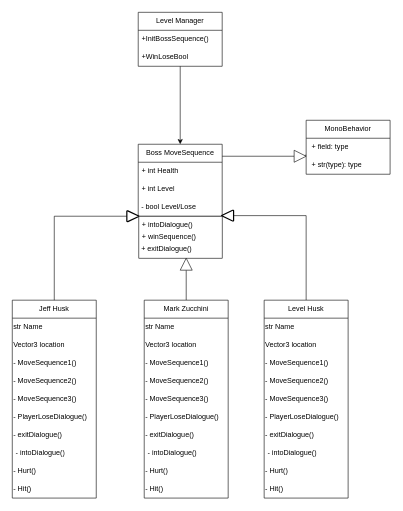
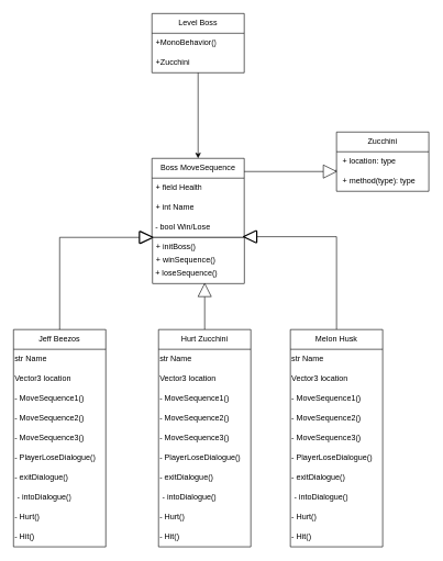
  <mxCell id="0" />
  <mxCell id="1" parent="0" />
  <mxCell id="2" value="" style="edgeStyle=orthogonalEdgeStyle;rounded=0;orthogonalLoop=1;jettySize=auto;html=1;entryX=0.5;entryY=0;entryDx=0;entryDy=0;" edge="1" parent="1" source="3" target="6"><mxGeometry relative="1" as="geometry"><mxPoint x="300" y="200" as="targetPoint" /><Array as="points" /></mxGeometry></mxCell>
- <mxCell id="3" value="Level Manager" style="swimlane;fontStyle=0;childLayout=stackLayout;horizontal=1;startSize=30;horizontalStack=0;resizeParent=1;resizeParentMax=0;resizeLast=0;collapsible=1;marginBottom=0;whiteSpace=wrap;html=1;" vertex="1" parent="1"><mxGeometry x="230" y="20" width="140" height="90" as="geometry" /></mxCell>
- <mxCell id="4" value="+InitBossSequence()" style="text;strokeColor=none;fillColor=none;align=left;verticalAlign=middle;spacingLeft=4;spacingRight=4;overflow=hidden;points=[[0,0.5],[1,0.5]];portConstraint=eastwest;rotatable=0;whiteSpace=wrap;html=1;" vertex="1" parent="3"><mxGeometry y="30" width="140" height="30" as="geometry" /></mxCell>
- <mxCell id="5" value="+WinLoseBool" style="text;strokeColor=none;fillColor=none;align=left;verticalAlign=middle;spacingLeft=4;spacingRight=4;overflow=hidden;points=[[0,0.5],[1,0.5]];portConstraint=eastwest;rotatable=0;whiteSpace=wrap;html=1;" vertex="1" parent="3"><mxGeometry y="60" width="140" height="30" as="geometry" /></mxCell>
+ <mxCell id="3" value="Level Boss" style="swimlane;fontStyle=0;childLayout=stackLayout;horizontal=1;startSize=30;horizontalStack=0;resizeParent=1;resizeParentMax=0;resizeLast=0;collapsible=1;marginBottom=0;whiteSpace=wrap;html=1;" vertex="1" parent="1"><mxGeometry x="230" y="20" width="140" height="90" as="geometry" /></mxCell>
+ <mxCell id="4" value="+MonoBehavior()" style="text;strokeColor=none;fillColor=none;align=left;verticalAlign=middle;spacingLeft=4;spacingRight=4;overflow=hidden;points=[[0,0.5],[1,0.5]];portConstraint=eastwest;rotatable=0;whiteSpace=wrap;html=1;" vertex="1" parent="3"><mxGeometry y="30" width="140" height="30" as="geometry" /></mxCell>
+ <mxCell id="5" value="+Zucchini" style="text;strokeColor=none;fillColor=none;align=left;verticalAlign=middle;spacingLeft=4;spacingRight=4;overflow=hidden;points=[[0,0.5],[1,0.5]];portConstraint=eastwest;rotatable=0;whiteSpace=wrap;html=1;" vertex="1" parent="3"><mxGeometry y="60" width="140" height="30" as="geometry" /></mxCell>
  <mxCell id="6" value="Boss MoveSequence" style="swimlane;fontStyle=0;childLayout=stackLayout;horizontal=1;startSize=30;horizontalStack=0;resizeParent=1;resizeParentMax=0;resizeLast=0;collapsible=1;marginBottom=0;whiteSpace=wrap;html=1;" vertex="1" parent="1"><mxGeometry x="230" y="240" width="140" height="120" as="geometry" /></mxCell>
- <mxCell id="7" value="+ int Health" style="text;strokeColor=none;fillColor=none;align=left;verticalAlign=middle;spacingLeft=4;spacingRight=4;overflow=hidden;points=[[0,0.5],[1,0.5]];portConstraint=eastwest;rotatable=0;whiteSpace=wrap;html=1;" vertex="1" parent="6"><mxGeometry y="30" width="140" height="30" as="geometry" /></mxCell>
- <mxCell id="8" value="+ int Level" style="text;strokeColor=none;fillColor=none;align=left;verticalAlign=middle;spacingLeft=4;spacingRight=4;overflow=hidden;points=[[0,0.5],[1,0.5]];portConstraint=eastwest;rotatable=0;whiteSpace=wrap;html=1;" vertex="1" parent="6"><mxGeometry y="60" width="140" height="30" as="geometry" /></mxCell>
- <mxCell id="9" value="&amp;nbsp;- bool Level/Lose" style="text;html=1;align=left;verticalAlign=middle;whiteSpace=wrap;rounded=0;" vertex="1" parent="6"><mxGeometry y="90" width="140" height="30" as="geometry" /></mxCell>
- <mxCell id="10" value="Jeff Husk" style="swimlane;fontStyle=0;childLayout=stackLayout;horizontal=1;startSize=30;horizontalStack=0;resizeParent=1;resizeParentMax=0;resizeLast=0;collapsible=1;marginBottom=0;whiteSpace=wrap;html=1;" vertex="1" parent="1"><mxGeometry x="20" y="500" width="140" height="330" as="geometry" /></mxCell>
+ <mxCell id="7" value="+ field Health" style="text;strokeColor=none;fillColor=none;align=left;verticalAlign=middle;spacingLeft=4;spacingRight=4;overflow=hidden;points=[[0,0.5],[1,0.5]];portConstraint=eastwest;rotatable=0;whiteSpace=wrap;html=1;" vertex="1" parent="6"><mxGeometry y="30" width="140" height="30" as="geometry" /></mxCell>
+ <mxCell id="8" value="+ int Name" style="text;strokeColor=none;fillColor=none;align=left;verticalAlign=middle;spacingLeft=4;spacingRight=4;overflow=hidden;points=[[0,0.5],[1,0.5]];portConstraint=eastwest;rotatable=0;whiteSpace=wrap;html=1;" vertex="1" parent="6"><mxGeometry y="60" width="140" height="30" as="geometry" /></mxCell>
+ <mxCell id="9" value="&amp;nbsp;- bool Win/Lose" style="text;html=1;align=left;verticalAlign=middle;whiteSpace=wrap;rounded=0;" vertex="1" parent="6"><mxGeometry y="90" width="140" height="30" as="geometry" /></mxCell>
+ <mxCell id="10" value="Jeff Beezos" style="swimlane;fontStyle=0;childLayout=stackLayout;horizontal=1;startSize=30;horizontalStack=0;resizeParent=1;resizeParentMax=0;resizeLast=0;collapsible=1;marginBottom=0;whiteSpace=wrap;html=1;" vertex="1" parent="1"><mxGeometry x="20" y="500" width="140" height="330" as="geometry" /></mxCell>
  <mxCell id="11" value="str Name" style="text;html=1;align=left;verticalAlign=middle;whiteSpace=wrap;rounded=0;" vertex="1" parent="10"><mxGeometry y="30" width="140" height="30" as="geometry" /></mxCell>
  <mxCell id="12" value="Vector3 location" style="text;html=1;align=left;verticalAlign=middle;whiteSpace=wrap;rounded=0;" vertex="1" parent="10"><mxGeometry y="60" width="140" height="30" as="geometry" /></mxCell>
  <mxCell id="13" value="- MoveSequence1()" style="text;html=1;align=left;verticalAlign=middle;whiteSpace=wrap;rounded=0;" vertex="1" parent="10"><mxGeometry y="90" width="140" height="30" as="geometry" /></mxCell>
  <mxCell id="14" value="- MoveSequence2()" style="text;html=1;align=left;verticalAlign=middle;whiteSpace=wrap;rounded=0;" vertex="1" parent="10"><mxGeometry y="120" width="140" height="30" as="geometry" /></mxCell>
  <mxCell id="15" value="- MoveSequence3()" style="text;html=1;align=left;verticalAlign=middle;whiteSpace=wrap;rounded=0;" vertex="1" parent="10"><mxGeometry y="150" width="140" height="30" as="geometry" /></mxCell>
  <mxCell id="16" value="- PlayerLoseDialogue()" style="text;html=1;align=left;verticalAlign=middle;whiteSpace=wrap;rounded=0;" vertex="1" parent="10"><mxGeometry y="180" width="140" height="30" as="geometry" /></mxCell>
  <mxCell id="17" value="- exitDialogue()" style="text;html=1;align=left;verticalAlign=middle;whiteSpace=wrap;rounded=0;" vertex="1" parent="10"><mxGeometry y="210" width="140" height="30" as="geometry" /></mxCell>
  <mxCell id="18" value="- intoDialogue()" style="text;strokeColor=none;fillColor=none;align=left;verticalAlign=middle;spacingLeft=4;spacingRight=4;overflow=hidden;points=[[0,0.5],[1,0.5]];portConstraint=eastwest;rotatable=0;whiteSpace=wrap;html=1;" vertex="1" parent="10"><mxGeometry y="240" width="140" height="30" as="geometry" /></mxCell>
  <mxCell id="19" value="- Hurt()" style="text;html=1;align=left;verticalAlign=middle;whiteSpace=wrap;rounded=0;" vertex="1" parent="10"><mxGeometry y="270" width="140" height="30" as="geometry" /></mxCell>
  <mxCell id="20" value="- Hit()" style="text;html=1;align=left;verticalAlign=middle;whiteSpace=wrap;rounded=0;" vertex="1" parent="10"><mxGeometry y="300" width="140" height="30" as="geometry" /></mxCell>
  <mxCell id="21" value="" style="group" vertex="1" connectable="0" parent="1"><mxGeometry x="90" y="351" width="141" height="18" as="geometry" /></mxCell>
  <mxCell id="22" value="" style="strokeWidth=2;html=1;shape=mxgraph.flowchart.merge_or_storage;whiteSpace=wrap;rotation=-90;" vertex="1" parent="21"><mxGeometry x="122" y="-1" width="18" height="20" as="geometry" /></mxCell>
  <mxCell id="23" value="" style="endArrow=none;html=1;rounded=0;entryX=0.5;entryY=0;entryDx=0;entryDy=0;exitX=0.5;exitY=0;exitDx=0;exitDy=0;exitPerimeter=0;" edge="1" parent="21" source="22" target="10"><mxGeometry width="50" height="50" relative="1" as="geometry"><mxPoint x="80" y="-1" as="sourcePoint" /><mxPoint x="40" y="59" as="targetPoint" /><Array as="points"><mxPoint y="9" /></Array></mxGeometry></mxCell>
  <mxCell id="24" value="" style="strokeWidth=2;html=1;shape=mxgraph.flowchart.merge_or_storage;whiteSpace=wrap;rotation=90;" vertex="1" parent="1"><mxGeometry x="370" y="349" width="18" height="20" as="geometry" /></mxCell>
  <mxCell id="25" value="" style="endArrow=none;html=1;rounded=0;entryX=0.5;entryY=0;entryDx=0;entryDy=0;exitX=0.5;exitY=0;exitDx=0;exitDy=0;exitPerimeter=0;" edge="1" parent="1" source="24"><mxGeometry width="50" height="50" relative="1" as="geometry"><mxPoint x="530" y="330" as="sourcePoint" /><mxPoint x="510" y="500" as="targetPoint" /><Array as="points"><mxPoint x="510" y="359" /></Array></mxGeometry></mxCell>
  <mxCell id="26" value="" style="rounded=0;whiteSpace=wrap;html=1;" vertex="1" parent="1"><mxGeometry x="231" y="360" width="139" height="70" as="geometry" /></mxCell>
- <mxCell id="27" value="&amp;nbsp;+ intoDialogue()" style="text;html=1;align=left;verticalAlign=middle;whiteSpace=wrap;rounded=0;" vertex="1" parent="1"><mxGeometry x="231" y="360" width="139" height="30" as="geometry" /></mxCell>
+ <mxCell id="27" value="&amp;nbsp;+ initBoss()" style="text;html=1;align=left;verticalAlign=middle;whiteSpace=wrap;rounded=0;" vertex="1" parent="1"><mxGeometry x="231" y="360" width="139" height="30" as="geometry" /></mxCell>
  <mxCell id="28" value="&amp;nbsp;+ winSequence()" style="text;html=1;align=left;verticalAlign=middle;whiteSpace=wrap;rounded=0;" vertex="1" parent="1"><mxGeometry x="231" y="380" width="139" height="30" as="geometry" /></mxCell>
- <mxCell id="29" value="&amp;nbsp;+ exitDialogue()" style="text;html=1;align=left;verticalAlign=middle;whiteSpace=wrap;rounded=0;" vertex="1" parent="1"><mxGeometry x="230" y="400" width="140" height="30" as="geometry" /></mxCell>
+ <mxCell id="29" value="&amp;nbsp;+ loseSequence()" style="text;html=1;align=left;verticalAlign=middle;whiteSpace=wrap;rounded=0;" vertex="1" parent="1"><mxGeometry x="230" y="400" width="140" height="30" as="geometry" /></mxCell>
  <mxCell id="30" value="" style="endArrow=none;html=1;rounded=0;" edge="1" parent="1" source="35" target="31"><mxGeometry width="50" height="50" relative="1" as="geometry"><mxPoint x="370" y="260" as="sourcePoint" /><mxPoint x="490" y="260" as="targetPoint" /></mxGeometry></mxCell>
- <mxCell id="31" value="MonoBehavior" style="swimlane;fontStyle=0;childLayout=stackLayout;horizontal=1;startSize=30;horizontalStack=0;resizeParent=1;resizeParentMax=0;resizeLast=0;collapsible=1;marginBottom=0;whiteSpace=wrap;html=1;" vertex="1" parent="1"><mxGeometry x="510" y="200" width="140" height="90" as="geometry" /></mxCell>
- <mxCell id="32" value="&amp;nbsp;+ field: type" style="text;strokeColor=none;fillColor=none;align=left;verticalAlign=middle;spacingLeft=4;spacingRight=4;overflow=hidden;points=[[0,0.5],[1,0.5]];portConstraint=eastwest;rotatable=0;whiteSpace=wrap;html=1;" vertex="1" parent="31"><mxGeometry y="30" width="140" height="30" as="geometry" /></mxCell>
- <mxCell id="33" value="&amp;nbsp;+ str(type): type" style="text;strokeColor=none;fillColor=none;align=left;verticalAlign=middle;spacingLeft=4;spacingRight=4;overflow=hidden;points=[[0,0.5],[1,0.5]];portConstraint=eastwest;rotatable=0;whiteSpace=wrap;html=1;" vertex="1" parent="31"><mxGeometry y="60" width="140" height="30" as="geometry" /></mxCell>
+ <mxCell id="31" value="Zucchini" style="swimlane;fontStyle=0;childLayout=stackLayout;horizontal=1;startSize=30;horizontalStack=0;resizeParent=1;resizeParentMax=0;resizeLast=0;collapsible=1;marginBottom=0;whiteSpace=wrap;html=1;" vertex="1" parent="1"><mxGeometry x="510" y="200" width="140" height="90" as="geometry" /></mxCell>
+ <mxCell id="32" value="&amp;nbsp;+ location: type" style="text;strokeColor=none;fillColor=none;align=left;verticalAlign=middle;spacingLeft=4;spacingRight=4;overflow=hidden;points=[[0,0.5],[1,0.5]];portConstraint=eastwest;rotatable=0;whiteSpace=wrap;html=1;" vertex="1" parent="31"><mxGeometry y="30" width="140" height="30" as="geometry" /></mxCell>
+ <mxCell id="33" value="&amp;nbsp;+ method(type): type" style="text;strokeColor=none;fillColor=none;align=left;verticalAlign=middle;spacingLeft=4;spacingRight=4;overflow=hidden;points=[[0,0.5],[1,0.5]];portConstraint=eastwest;rotatable=0;whiteSpace=wrap;html=1;" vertex="1" parent="31"><mxGeometry y="60" width="140" height="30" as="geometry" /></mxCell>
  <mxCell id="34" value="" style="endArrow=none;html=1;rounded=0;" edge="1" parent="1" target="35"><mxGeometry width="50" height="50" relative="1" as="geometry"><mxPoint x="370" y="260" as="sourcePoint" /><mxPoint x="510" y="260" as="targetPoint" /></mxGeometry></mxCell>
  <mxCell id="35" value="" style="triangle;whiteSpace=wrap;html=1;" vertex="1" parent="1"><mxGeometry x="490" y="250" width="20" height="20" as="geometry" /></mxCell>
  <mxCell id="36" value="" style="endArrow=none;html=1;rounded=0;exitX=0.5;exitY=0;exitDx=0;exitDy=0;" edge="1" parent="1" target="37"><mxGeometry width="50" height="50" relative="1" as="geometry"><mxPoint x="310" y="500" as="sourcePoint" /><mxPoint x="420" y="460" as="targetPoint" /></mxGeometry></mxCell>
  <mxCell id="37" value="" style="triangle;whiteSpace=wrap;html=1;rotation=-90;" vertex="1" parent="1"><mxGeometry x="300" y="430" width="20" height="20" as="geometry" /></mxCell>
- <mxCell id="38" value="Mark Zucchini" style="swimlane;fontStyle=0;childLayout=stackLayout;horizontal=1;startSize=30;horizontalStack=0;resizeParent=1;resizeParentMax=0;resizeLast=0;collapsible=1;marginBottom=0;whiteSpace=wrap;html=1;" vertex="1" parent="1"><mxGeometry x="240" y="500" width="140" height="330" as="geometry" /></mxCell>
+ <mxCell id="38" value="Hurt Zucchini" style="swimlane;fontStyle=0;childLayout=stackLayout;horizontal=1;startSize=30;horizontalStack=0;resizeParent=1;resizeParentMax=0;resizeLast=0;collapsible=1;marginBottom=0;whiteSpace=wrap;html=1;" vertex="1" parent="1"><mxGeometry x="240" y="500" width="140" height="330" as="geometry" /></mxCell>
  <mxCell id="39" value="str Name" style="text;html=1;align=left;verticalAlign=middle;whiteSpace=wrap;rounded=0;" vertex="1" parent="38"><mxGeometry y="30" width="140" height="30" as="geometry" /></mxCell>
  <mxCell id="40" value="Vector3 location" style="text;html=1;align=left;verticalAlign=middle;whiteSpace=wrap;rounded=0;" vertex="1" parent="38"><mxGeometry y="60" width="140" height="30" as="geometry" /></mxCell>
  <mxCell id="41" value="- MoveSequence1()" style="text;html=1;align=left;verticalAlign=middle;whiteSpace=wrap;rounded=0;" vertex="1" parent="38"><mxGeometry y="90" width="140" height="30" as="geometry" /></mxCell>
  <mxCell id="42" value="- MoveSequence2()" style="text;html=1;align=left;verticalAlign=middle;whiteSpace=wrap;rounded=0;" vertex="1" parent="38"><mxGeometry y="120" width="140" height="30" as="geometry" /></mxCell>
  <mxCell id="43" value="- MoveSequence3()" style="text;html=1;align=left;verticalAlign=middle;whiteSpace=wrap;rounded=0;" vertex="1" parent="38"><mxGeometry y="150" width="140" height="30" as="geometry" /></mxCell>
  <mxCell id="44" value="- PlayerLoseDialogue()" style="text;html=1;align=left;verticalAlign=middle;whiteSpace=wrap;rounded=0;" vertex="1" parent="38"><mxGeometry y="180" width="140" height="30" as="geometry" /></mxCell>
  <mxCell id="45" value="- exitDialogue()" style="text;html=1;align=left;verticalAlign=middle;whiteSpace=wrap;rounded=0;" vertex="1" parent="38"><mxGeometry y="210" width="140" height="30" as="geometry" /></mxCell>
  <mxCell id="46" value="- intoDialogue()" style="text;strokeColor=none;fillColor=none;align=left;verticalAlign=middle;spacingLeft=4;spacingRight=4;overflow=hidden;points=[[0,0.5],[1,0.5]];portConstraint=eastwest;rotatable=0;whiteSpace=wrap;html=1;" vertex="1" parent="38"><mxGeometry y="240" width="140" height="30" as="geometry" /></mxCell>
  <mxCell id="47" value="- Hurt()" style="text;html=1;align=left;verticalAlign=middle;whiteSpace=wrap;rounded=0;" vertex="1" parent="38"><mxGeometry y="270" width="140" height="30" as="geometry" /></mxCell>
  <mxCell id="48" value="- Hit()" style="text;html=1;align=left;verticalAlign=middle;whiteSpace=wrap;rounded=0;" vertex="1" parent="38"><mxGeometry y="300" width="140" height="30" as="geometry" /></mxCell>
- <mxCell id="49" value="Level Husk" style="swimlane;fontStyle=0;childLayout=stackLayout;horizontal=1;startSize=30;horizontalStack=0;resizeParent=1;resizeParentMax=0;resizeLast=0;collapsible=1;marginBottom=0;whiteSpace=wrap;html=1;" vertex="1" parent="1"><mxGeometry x="440" y="500" width="140" height="330" as="geometry" /></mxCell>
+ <mxCell id="49" value="Melon Husk" style="swimlane;fontStyle=0;childLayout=stackLayout;horizontal=1;startSize=30;horizontalStack=0;resizeParent=1;resizeParentMax=0;resizeLast=0;collapsible=1;marginBottom=0;whiteSpace=wrap;html=1;" vertex="1" parent="1"><mxGeometry x="440" y="500" width="140" height="330" as="geometry" /></mxCell>
  <mxCell id="50" value="str Name" style="text;html=1;align=left;verticalAlign=middle;whiteSpace=wrap;rounded=0;" vertex="1" parent="49"><mxGeometry y="30" width="140" height="30" as="geometry" /></mxCell>
  <mxCell id="51" value="Vector3 location" style="text;html=1;align=left;verticalAlign=middle;whiteSpace=wrap;rounded=0;" vertex="1" parent="49"><mxGeometry y="60" width="140" height="30" as="geometry" /></mxCell>
  <mxCell id="52" value="- MoveSequence1()" style="text;html=1;align=left;verticalAlign=middle;whiteSpace=wrap;rounded=0;" vertex="1" parent="49"><mxGeometry y="90" width="140" height="30" as="geometry" /></mxCell>
  <mxCell id="53" value="- MoveSequence2()" style="text;html=1;align=left;verticalAlign=middle;whiteSpace=wrap;rounded=0;" vertex="1" parent="49"><mxGeometry y="120" width="140" height="30" as="geometry" /></mxCell>
  <mxCell id="54" value="- MoveSequence3()" style="text;html=1;align=left;verticalAlign=middle;whiteSpace=wrap;rounded=0;" vertex="1" parent="49"><mxGeometry y="150" width="140" height="30" as="geometry" /></mxCell>
  <mxCell id="55" value="- PlayerLoseDialogue()" style="text;html=1;align=left;verticalAlign=middle;whiteSpace=wrap;rounded=0;" vertex="1" parent="49"><mxGeometry y="180" width="140" height="30" as="geometry" /></mxCell>
  <mxCell id="56" value="- exitDialogue()" style="text;html=1;align=left;verticalAlign=middle;whiteSpace=wrap;rounded=0;" vertex="1" parent="49"><mxGeometry y="210" width="140" height="30" as="geometry" /></mxCell>
  <mxCell id="57" value="- intoDialogue()" style="text;strokeColor=none;fillColor=none;align=left;verticalAlign=middle;spacingLeft=4;spacingRight=4;overflow=hidden;points=[[0,0.5],[1,0.5]];portConstraint=eastwest;rotatable=0;whiteSpace=wrap;html=1;" vertex="1" parent="49"><mxGeometry y="240" width="140" height="30" as="geometry" /></mxCell>
  <mxCell id="58" value="- Hurt()" style="text;html=1;align=left;verticalAlign=middle;whiteSpace=wrap;rounded=0;" vertex="1" parent="49"><mxGeometry y="270" width="140" height="30" as="geometry" /></mxCell>
  <mxCell id="59" value="- Hit()" style="text;html=1;align=left;verticalAlign=middle;whiteSpace=wrap;rounded=0;" vertex="1" parent="49"><mxGeometry y="300" width="140" height="30" as="geometry" /></mxCell>
